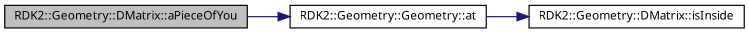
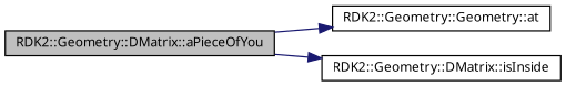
  digraph {
    rankdir=LR
    node [color=black fillcolor=white fontname="FreeSans.ttf" fontsize=10 shape=record style=filled]
    edge [color=midnightblue fontname="FreeSans.ttf" fontsize=10 labelfontname="FreeSans.ttf" labelfontsize=10 style=solid]
    n1 [fillcolor=grey75 fontcolor=black height=0.2 label="RDK2::Geometry::DMatrix::aPieceOfYou" width=0.4]
    n2 [height=0.2 label="RDK2::Geometry::Geometry::at" width=0.4]
    n3 [height=0.2 label="RDK2::Geometry::DMatrix::isInside" width=0.4]
    n1 -> n2
-   n2 -> n3
+   n1 -> n3
  }
